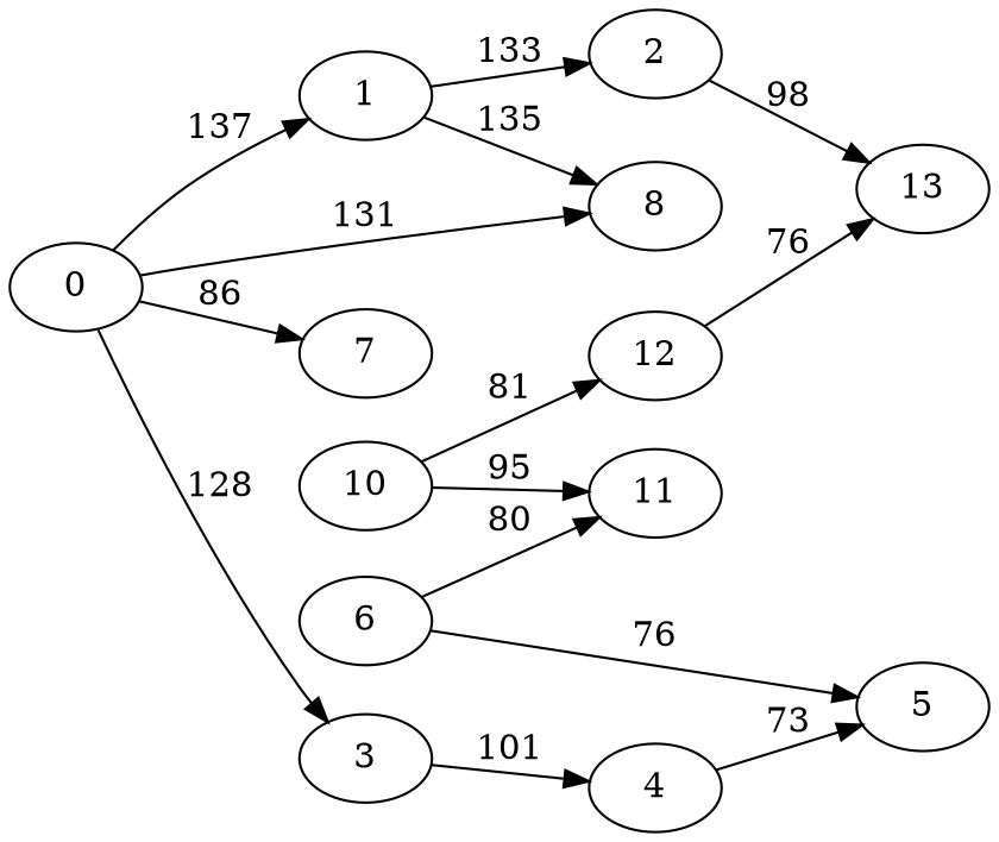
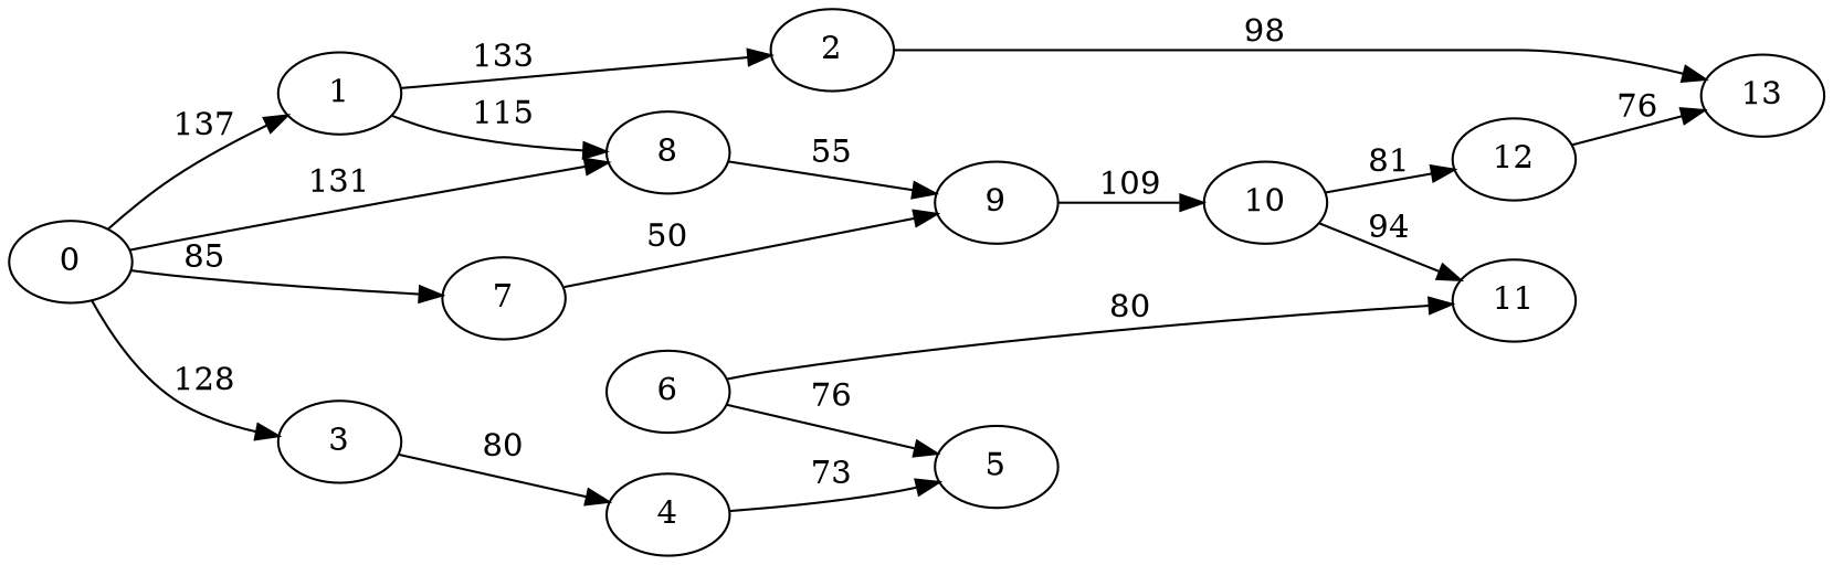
  digraph {
    rankdir=LR
    0
    1
    3
    7
    8
    2
    4
+   9
    13
    5
    10
    6
    11
    12
    0 -> 1 [label=137]
    0 -> 3 [label=128]
-   0 -> 7 [label=86]
+   0 -> 7 [label=85]
    0 -> 8 [label=131]
-   1 -> 8 [label=135]
+   1 -> 8 [label=115]
    1 -> 2 [label=133]
-   3 -> 4 [label=101]
+   3 -> 4 [label=80]
+   7 -> 9 [label=50]
+   8 -> 9 [label=55]
    2 -> 13 [label=98]
    4 -> 5 [label=73]
-   10 -> 11 [label=95]
+   9 -> 10 [label=109]
+   10 -> 11 [label=94]
    10 -> 12 [label=81]
    6 -> 5 [label=76]
    6 -> 11 [label=80]
    12 -> 13 [label=76]
  }
